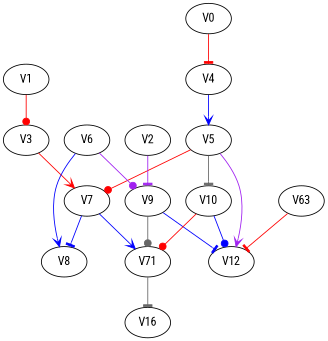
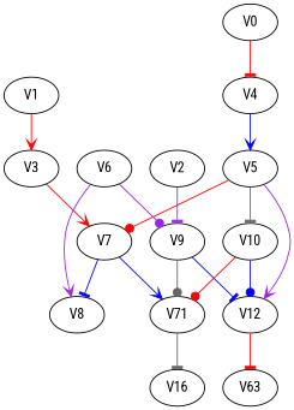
  strict digraph {
    concentrate=True
    fontname="Roboto Condensed"
    node [fontname="Roboto Condensed"]
    edge [arrowhead=tee color=red fontname="Roboto Condensed"]
    V0
    V4
    V5
    V1
    V3
    V7
    V2
    V9
    V12
    n10 [label=V71]
    V8
    V10
    n13 [label=V63]
    V6
    n15 [label=V16]
    V0 -> V4
    V4 -> V5 [arrowhead=vee color=blue]
    V5 -> V7 [arrowhead=dot]
    V5 -> V12 [arrowhead=vee color=purple]
    V5 -> V10 [color=gray40]
-   V1 -> V3 [arrowhead=dot]
+   V1 -> V3 [arrowhead=vee]
    V3 -> V7 [arrowhead=vee]
    V7 -> n10 [arrowhead=vee color=blue]
    V7 -> V8 [color=blue]
    V2 -> V9 [color=purple]
    V9 -> V12 [color=blue]
    V9 -> n10 [arrowhead=dot color=gray40]
-   n13 -> V12
+   V12 -> n13
    n10 -> n15 [color=gray40]
    V10 -> V12 [arrowhead=dot color=blue]
    V10 -> n10 [arrowhead=dot]
    V6 -> V9 [arrowhead=dot color=purple]
-   V6 -> V8 [arrowhead=vee color=blue]
+   V6 -> V8 [arrowhead=vee color=purple]
  }
